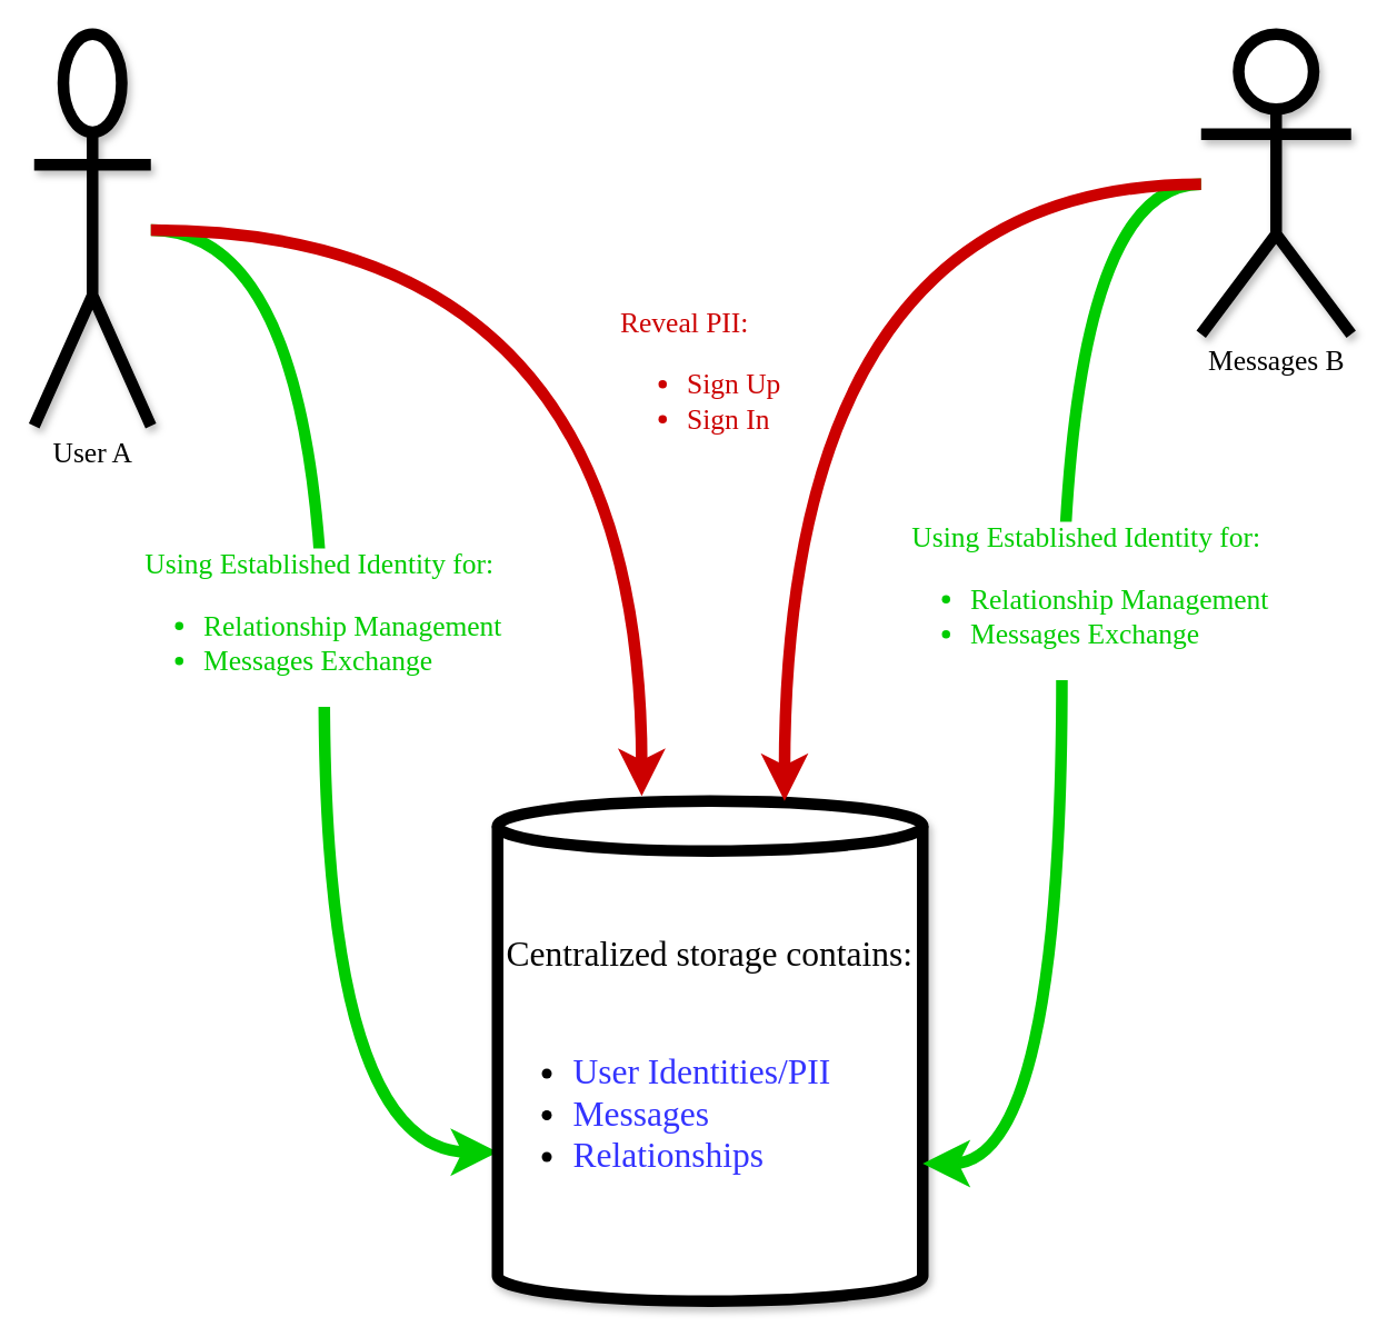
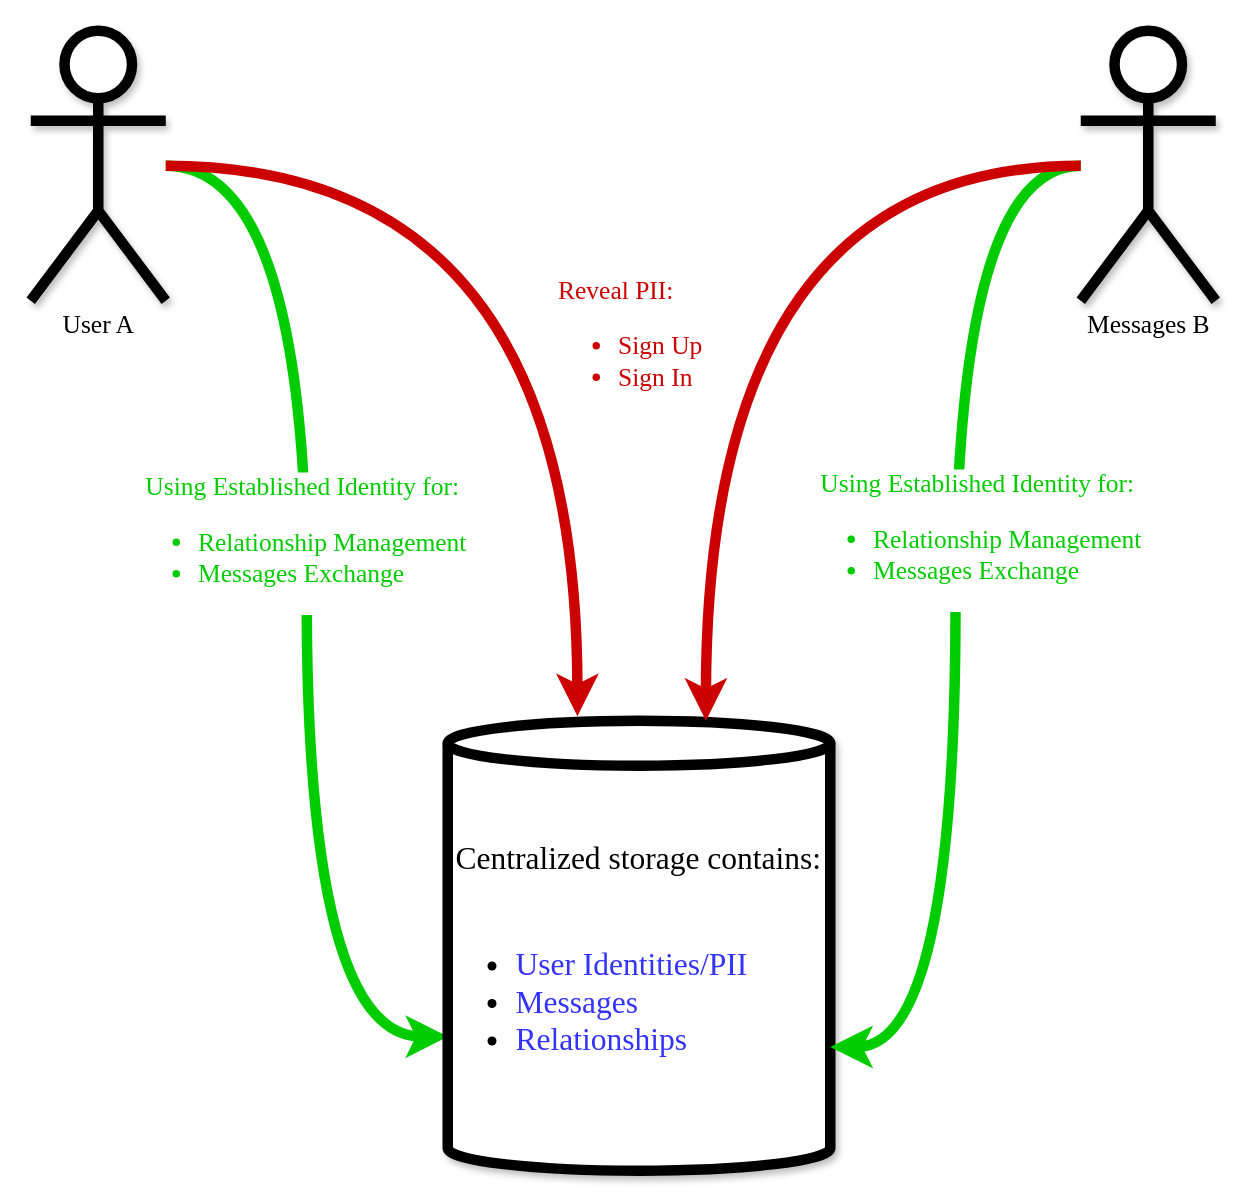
  <mxCell id="0" />
  <mxCell id="1" parent="0" />
  <mxCell id="2" style="edgeStyle=orthogonalEdgeStyle;curved=1;sketch=0;orthogonalLoop=1;jettySize=auto;html=1;entryX=0.001;entryY=0.702;entryDx=0;entryDy=0;entryPerimeter=0;strokeColor=#00CC00;fontFamily=Comic Sans MS;strokeWidth=7;" parent="1" source="5" target="6" edge="1"><mxGeometry relative="1" as="geometry"><mxPoint x="120" y="90" as="sourcePoint" /></mxGeometry></mxCell>
  <mxCell id="3" value="&lt;font style=&quot;font-size: 17px&quot; color=&quot;#00cc00&quot;&gt;Using Established Identity for:&lt;br&gt;&lt;ul&gt;&lt;li style=&quot;text-align: left&quot;&gt;&lt;font style=&quot;font-size: 17px&quot; color=&quot;#00cc00&quot;&gt;Relationship Management&lt;/font&gt;&lt;/li&gt;&lt;li style=&quot;text-align: left&quot;&gt;&lt;font style=&quot;font-size: 17px&quot; color=&quot;#00cc00&quot;&gt;Messages Exchange&lt;/font&gt;&lt;/li&gt;&lt;/ul&gt;&lt;/font&gt;" style="edgeLabel;html=1;align=center;verticalAlign=middle;resizable=0;points=[];fontFamily=Comic Sans MS;" parent="2" vertex="1" connectable="0"><mxGeometry x="-0.353" y="-31" relative="1" as="geometry"><mxPoint x="27" y="96" as="offset" /></mxGeometry></mxCell>
  <mxCell id="4" value="" style="edgeStyle=orthogonalEdgeStyle;curved=1;sketch=0;orthogonalLoop=1;jettySize=auto;html=1;entryX=0.339;entryY=-0.01;entryDx=0;entryDy=0;entryPerimeter=0;strokeColor=#CC0000;fontFamily=Comic Sans MS;fontColor=#CC0000;strokeWidth=7;" parent="1" source="5" target="6" edge="1"><mxGeometry x="-0.47" y="30" relative="1" as="geometry"><mxPoint x="150" y="0" as="sourcePoint" /><mxPoint as="offset" /></mxGeometry></mxCell>
- <mxCell id="5" value="&lt;font style=&quot;font-size: 17px&quot;&gt;User A&lt;/font&gt;" style="shape=umlActor;verticalLabelPosition=bottom;verticalAlign=top;html=1;outlineConnect=0;rounded=0;sketch=0;shadow=1;fontFamily=Comic Sans MS;strokeWidth=7;" parent="1" vertex="1"><mxGeometry x="20" y="20" width="70" height="235" as="geometry" /></mxCell>
+ <mxCell id="5" value="&lt;font style=&quot;font-size: 17px&quot;&gt;User A&lt;/font&gt;" style="shape=umlActor;verticalLabelPosition=bottom;verticalAlign=top;html=1;outlineConnect=0;rounded=0;sketch=0;shadow=1;fontFamily=Comic Sans MS;strokeWidth=7;" parent="1" vertex="1"><mxGeometry x="20" y="20" width="90" height="180" as="geometry" /></mxCell>
  <mxCell id="6" value="&lt;font style=&quot;font-size: 21px&quot;&gt;Centralized storage contains:&lt;br&gt;&lt;br&gt;&lt;ul&gt;&lt;li style=&quot;text-align: left&quot;&gt;&lt;font style=&quot;font-size: 21px&quot;&gt;&lt;font color=&quot;#3333ff&quot;&gt;User Identities/PII&lt;/font&gt;&lt;/font&gt;&lt;/li&gt;&lt;li style=&quot;text-align: left&quot;&gt;&lt;font style=&quot;font-size: 21px&quot;&gt;&lt;font color=&quot;#3333ff&quot;&gt;Messages&lt;/font&gt;&lt;/font&gt;&lt;/li&gt;&lt;li style=&quot;text-align: left&quot;&gt;&lt;font style=&quot;font-size: 21px&quot;&gt;&lt;font color=&quot;#3333ff&quot;&gt;Relationships&lt;/font&gt;&lt;/font&gt;&lt;/li&gt;&lt;/ul&gt;&lt;/font&gt;" style="shape=cylinder3;whiteSpace=wrap;html=1;boundedLbl=1;backgroundOutline=1;size=15;rounded=0;shadow=1;sketch=0;fontFamily=Comic Sans MS;strokeWidth=7;" parent="1" vertex="1"><mxGeometry x="298" y="480" width="255" height="300" as="geometry" /></mxCell>
  <mxCell id="7" style="edgeStyle=orthogonalEdgeStyle;curved=1;sketch=0;orthogonalLoop=1;jettySize=auto;html=1;entryX=1;entryY=0;entryDx=0;entryDy=217.5;entryPerimeter=0;strokeColor=#00CC00;fontFamily=Comic Sans MS;strokeWidth=7;" parent="1" source="9" target="6" edge="1"><mxGeometry relative="1" as="geometry"><mxPoint x="710" y="40" as="sourcePoint" /></mxGeometry></mxCell>
  <mxCell id="8" value="&lt;span style=&quot;color: rgb(0 , 204 , 0) ; font-size: 17px&quot;&gt;Using Established Identity for:&lt;/span&gt;&lt;br style=&quot;color: rgb(0 , 204 , 0) ; font-size: 17px&quot;&gt;&lt;ul style=&quot;color: rgb(0 , 204 , 0) ; font-size: 17px&quot;&gt;&lt;li style=&quot;text-align: left&quot;&gt;&lt;font color=&quot;#00cc00&quot;&gt;Relationship Management&lt;/font&gt;&lt;/li&gt;&lt;li style=&quot;text-align: left&quot;&gt;&lt;font color=&quot;#00cc00&quot;&gt;Messages Exchange&lt;/font&gt;&lt;/li&gt;&lt;/ul&gt;" style="edgeLabel;html=1;align=center;verticalAlign=middle;resizable=0;points=[];fontFamily=Comic Sans MS;" parent="7" vertex="1" connectable="0"><mxGeometry x="-0.318" y="-10" relative="1" as="geometry"><mxPoint x="24" y="76" as="offset" /></mxGeometry></mxCell>
  <mxCell id="9" value="&lt;font style=&quot;font-size: 17px&quot;&gt;Messages B&lt;/font&gt;" style="shape=umlActor;verticalLabelPosition=bottom;verticalAlign=top;html=1;outlineConnect=0;rounded=0;sketch=0;shadow=1;fontFamily=Comic Sans MS;strokeWidth=7;" parent="1" vertex="1"><mxGeometry x="720" y="20" width="90" height="180" as="geometry" /></mxCell>
  <mxCell id="10" style="edgeStyle=orthogonalEdgeStyle;curved=1;sketch=0;orthogonalLoop=1;jettySize=auto;html=1;entryX=0.675;entryY=0;entryDx=0;entryDy=0;entryPerimeter=0;strokeColor=#CC0000;fontFamily=Comic Sans MS;fontColor=#CC0000;labelBackgroundColor=#CC0000;strokeWidth=7;" parent="1" source="9" target="6" edge="1"><mxGeometry relative="1" as="geometry"><mxPoint x="660" y="0" as="sourcePoint" /></mxGeometry></mxCell>
  <mxCell id="11" value="&lt;span style=&quot;font-size: 17px&quot;&gt;Reveal PII:&lt;/span&gt;&lt;br style=&quot;font-size: 17px&quot;&gt;&lt;ul style=&quot;font-size: 17px&quot;&gt;&lt;li&gt;Sign Up&lt;/li&gt;&lt;li&gt;Sign In&lt;/li&gt;&lt;/ul&gt;" style="edgeLabel;html=1;align=left;verticalAlign=middle;resizable=0;points=[];fontFamily=Comic Sans MS;fontColor=#CC0000;" parent="10" vertex="1" connectable="0"><mxGeometry x="-0.056" relative="1" as="geometry"><mxPoint x="-100" y="77" as="offset" /></mxGeometry></mxCell>
